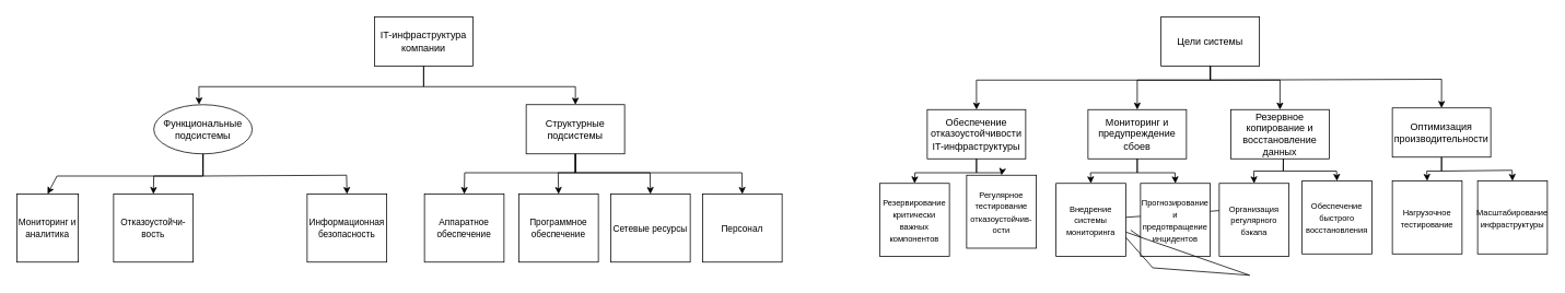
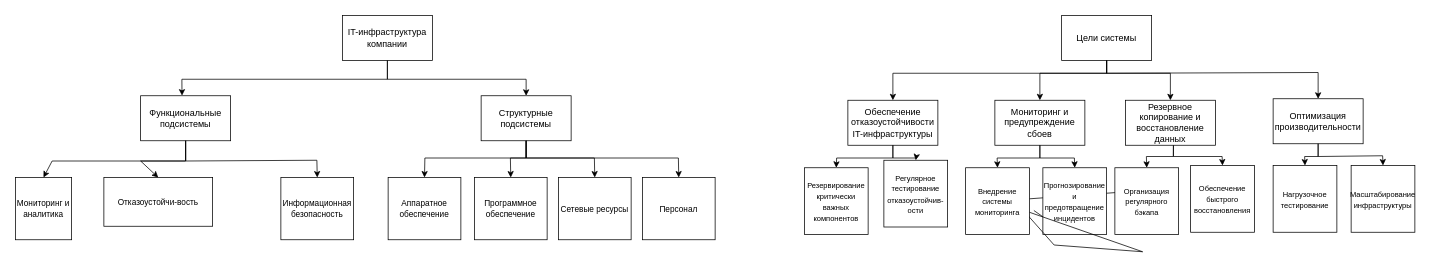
  <mxCell id="0" />
  <mxCell id="1" parent="0" />
  <mxCell id="2" value="&lt;font style=&quot;color: light-dark(rgb(0, 0, 0), rgb(0, 0, 0));&quot;&gt;Обеспечение отказоустойчивости IT-инфраструктуры&lt;/font&gt;" style="rounded=0;whiteSpace=wrap;html=1;fillColor=light-dark(#FFFFFF,#FFFFFF);strokeColor=light-dark(#000000,#000000);" vertex="1" parent="1"><mxGeometry x="1130" y="133" width="120" height="60" as="geometry" /></mxCell>
  <mxCell id="3" value="&lt;font style=&quot;color: light-dark(rgb(0, 0, 0), rgb(0, 0, 0));&quot;&gt;Мониторинг и предупреждение сбоев&lt;/font&gt;" style="rounded=0;whiteSpace=wrap;html=1;fillColor=light-dark(#FFFFFF,#FFFFFF);strokeColor=light-dark(#000000,#000000);" vertex="1" parent="1"><mxGeometry x="1326" y="133" width="120" height="60" as="geometry" /></mxCell>
  <mxCell id="4" value="&lt;font style=&quot;color: light-dark(rgb(0, 0, 0), rgb(0, 0, 0));&quot;&gt;Резервное копирование и восстановление данных&lt;/font&gt;" style="rounded=0;whiteSpace=wrap;html=1;fillColor=light-dark(#FFFFFF,#FFFFFF);strokeColor=light-dark(#000000,#000000);" vertex="1" parent="1"><mxGeometry x="1500" y="133" width="120" height="60" as="geometry" /></mxCell>
  <mxCell id="5" value="&lt;font style=&quot;color: light-dark(rgb(0, 0, 0), rgb(0, 0, 0));&quot;&gt;Оптимизация производительности&lt;/font&gt;" style="rounded=0;whiteSpace=wrap;html=1;fillColor=light-dark(#FFFFFF,#FFFFFF);strokeColor=light-dark(#000000,#000000);" vertex="1" parent="1"><mxGeometry x="1697" y="131" width="120" height="60" as="geometry" /></mxCell>
  <mxCell id="6" value="&lt;font style=&quot;color: light-dark(rgb(0, 0, 0), rgb(0, 0, 0));&quot;&gt;Цели системы&lt;/font&gt;" style="rounded=0;whiteSpace=wrap;html=1;fillColor=light-dark(#FFFFFF,#FFFFFF);strokeColor=light-dark(#000000,#000000);" vertex="1" parent="1"><mxGeometry x="1415" y="20" width="120" height="60" as="geometry" /></mxCell>
  <mxCell id="7" value="" style="endArrow=classic;html=1;rounded=0;" edge="1" parent="1"><mxGeometry width="50" height="50" relative="1" as="geometry"><mxPoint x="1410" y="239.926" as="sourcePoint" /><mxPoint x="1428" y="230" as="targetPoint" /></mxGeometry></mxCell>
  <mxCell id="8" value="" style="endArrow=none;html=1;rounded=0;" edge="1" parent="1" source="22"><mxGeometry relative="1" as="geometry"><mxPoint x="1342" y="255" as="sourcePoint" /><mxPoint x="1502" y="255" as="targetPoint" /><Array as="points" /></mxGeometry></mxCell>
  <mxCell id="9" value="" style="endArrow=classic;html=1;rounded=0;exitX=0.5;exitY=1;exitDx=0;exitDy=0;entryX=0.5;entryY=0;entryDx=0;entryDy=0;strokeColor=light-dark(#000000,#000000);" edge="1" parent="1" source="6" target="2"><mxGeometry width="50" height="50" relative="1" as="geometry"><mxPoint x="1434" y="180" as="sourcePoint" /><mxPoint x="1484" y="130" as="targetPoint" /><Array as="points"><mxPoint x="1475" y="97" /><mxPoint x="1190" y="97" /></Array></mxGeometry></mxCell>
  <mxCell id="10" value="" style="endArrow=classic;html=1;rounded=0;exitX=0.5;exitY=1;exitDx=0;exitDy=0;entryX=0.5;entryY=0;entryDx=0;entryDy=0;strokeColor=light-dark(#000000,#000000);" edge="1" parent="1" source="6" target="3"><mxGeometry width="50" height="50" relative="1" as="geometry"><mxPoint x="1485" y="90" as="sourcePoint" /><mxPoint x="1232" y="143" as="targetPoint" /><Array as="points"><mxPoint x="1475" y="97" /><mxPoint x="1386" y="97" /></Array></mxGeometry></mxCell>
  <mxCell id="11" value="" style="endArrow=classic;html=1;rounded=0;exitX=0.5;exitY=1;exitDx=0;exitDy=0;entryX=0.5;entryY=0;entryDx=0;entryDy=0;strokeColor=light-dark(#000000,#000000);" edge="1" parent="1" source="6" target="4"><mxGeometry width="50" height="50" relative="1" as="geometry"><mxPoint x="1477" y="84" as="sourcePoint" /><mxPoint x="1566" y="137" as="targetPoint" /><Array as="points"><mxPoint x="1475" y="97" /><mxPoint x="1560" y="97" /></Array></mxGeometry></mxCell>
  <mxCell id="12" value="" style="endArrow=classic;html=1;rounded=0;exitX=0.5;exitY=1;exitDx=0;exitDy=0;entryX=0.5;entryY=0;entryDx=0;entryDy=0;strokeColor=light-dark(#000000,#000000);" edge="1" parent="1" source="6" target="5"><mxGeometry width="50" height="50" relative="1" as="geometry"><mxPoint x="1485" y="90" as="sourcePoint" /><mxPoint x="1570" y="143" as="targetPoint" /><Array as="points"><mxPoint x="1475" y="97" /><mxPoint x="1757" y="96" /></Array></mxGeometry></mxCell>
  <mxCell id="13" value="&lt;font style=&quot;color: light-dark(rgb(0, 0, 0), rgb(0, 0, 0)); font-size: 10px;&quot;&gt;Резервирование критически важных компонентов&lt;/font&gt;" style="rounded=0;whiteSpace=wrap;html=1;fillColor=light-dark(#FFFFFF,#FFFFFF);strokeColor=light-dark(#000000,#000000);" vertex="1" parent="1"><mxGeometry x="1072" y="223" width="85" height="89" as="geometry" /></mxCell>
  <mxCell id="14" value="" style="endArrow=classic;html=1;rounded=0;" edge="1" parent="1"><mxGeometry width="50" height="50" relative="1" as="geometry"><mxPoint x="1378" y="280" as="sourcePoint" /><mxPoint x="1410" y="302.222" as="targetPoint" /></mxGeometry></mxCell>
  <mxCell id="15" value="&lt;font style=&quot;color: light-dark(rgb(0, 0, 0), rgb(0, 0, 0)); font-size: 10px;&quot;&gt;Регулярное тестирование отказоустойчив-ости&lt;/font&gt;" style="rounded=0;whiteSpace=wrap;html=1;fillColor=light-dark(#FFFFFF,#FFFFFF);strokeColor=light-dark(#000000,#000000);" vertex="1" parent="1"><mxGeometry x="1178" y="213" width="85" height="89" as="geometry" /></mxCell>
  <mxCell id="16" value="&lt;font style=&quot;color: light-dark(rgb(0, 0, 0), rgb(0, 0, 0)); font-size: 10px;&quot;&gt;Прогнозирование и предотвращение инцидентов&lt;/font&gt;" style="rounded=0;whiteSpace=wrap;html=1;fillColor=light-dark(#FFFFFF,#FFFFFF);strokeColor=light-dark(#000000,#000000);" vertex="1" parent="1"><mxGeometry x="1390" y="223" width="85" height="89" as="geometry" /></mxCell>
  <mxCell id="17" value="&lt;font style=&quot;color: light-dark(rgb(0, 0, 0), rgb(0, 0, 0)); font-size: 10px;&quot;&gt;Организация регулярного бэкапа&lt;/font&gt;" style="rounded=0;whiteSpace=wrap;html=1;fillColor=light-dark(#FFFFFF,#FFFFFF);strokeColor=light-dark(#000000,#000000);" vertex="1" parent="1"><mxGeometry x="1486" y="223" width="85" height="89" as="geometry" /></mxCell>
  <mxCell id="18" value="&lt;font style=&quot;color: light-dark(rgb(0, 0, 0), rgb(0, 0, 0)); font-size: 10px;&quot;&gt;Обеспечение быстрого восстановления&lt;/font&gt;" style="rounded=0;whiteSpace=wrap;html=1;fillColor=light-dark(#FFFFFF,#FFFFFF);strokeColor=light-dark(#000000,#000000);" vertex="1" parent="1"><mxGeometry x="1587" y="220" width="85" height="89" as="geometry" /></mxCell>
  <mxCell id="19" value="&lt;font style=&quot;color: light-dark(rgb(0, 0, 0), rgb(0, 0, 0)); font-size: 10px;&quot;&gt;Нагрузочное тестирование&lt;/font&gt;" style="rounded=0;whiteSpace=wrap;html=1;fillColor=light-dark(#FFFFFF,#FFFFFF);strokeColor=light-dark(#000000,#000000);" vertex="1" parent="1"><mxGeometry x="1697" y="220" width="85" height="89" as="geometry" /></mxCell>
  <mxCell id="20" value="&lt;font style=&quot;color: light-dark(rgb(0, 0, 0), rgb(0, 0, 0)); font-size: 10px;&quot;&gt;Масштабирование инфраструктуры&lt;/font&gt;" style="rounded=0;whiteSpace=wrap;html=1;fillColor=light-dark(#FFFFFF,#FFFFFF);strokeColor=light-dark(#000000,#000000);" vertex="1" parent="1"><mxGeometry x="1801" y="220" width="85" height="89" as="geometry" /></mxCell>
  <mxCell id="21" value="" style="endArrow=none;html=1;rounded=0;" edge="1" parent="1" target="22"><mxGeometry relative="1" as="geometry"><mxPoint x="1342" y="255" as="sourcePoint" /><mxPoint x="1502" y="255" as="targetPoint" /><Array as="points"><mxPoint x="1405" y="326" /><mxPoint x="1523" y="335" /></Array></mxGeometry></mxCell>
  <mxCell id="22" value="&lt;font style=&quot;color: light-dark(rgb(0, 0, 0), rgb(0, 0, 0)); font-size: 10px;&quot;&gt;Внедрение системы мониторинга&lt;/font&gt;" style="rounded=0;whiteSpace=wrap;html=1;fillColor=light-dark(#FFFFFF,#FFFFFF);strokeColor=light-dark(#000000,#000000);" vertex="1" parent="1"><mxGeometry x="1287" y="223" width="85" height="89" as="geometry" /></mxCell>
  <mxCell id="23" value="" style="endArrow=classic;html=1;rounded=0;exitX=0.5;exitY=1;exitDx=0;exitDy=0;entryX=0.5;entryY=0;entryDx=0;entryDy=0;strokeColor=light-dark(#000000,#000000);" edge="1" parent="1" source="2" target="13"><mxGeometry width="50" height="50" relative="1" as="geometry"><mxPoint x="1335" y="193" as="sourcePoint" /><mxPoint x="1050" y="246" as="targetPoint" /><Array as="points"><mxPoint x="1190" y="210" /><mxPoint x="1115" y="210" /></Array></mxGeometry></mxCell>
  <mxCell id="24" value="" style="endArrow=classic;html=1;rounded=0;exitX=0.5;exitY=1;exitDx=0;exitDy=0;entryX=0.5;entryY=0;entryDx=0;entryDy=0;strokeColor=light-dark(#000000,#000000);" edge="1" parent="1" source="2" target="15"><mxGeometry width="50" height="50" relative="1" as="geometry"><mxPoint x="1136" y="190" as="sourcePoint" /><mxPoint x="1211" y="220" as="targetPoint" /><Array as="points"><mxPoint x="1190" y="210" /><mxPoint x="1221" y="210" /></Array></mxGeometry></mxCell>
  <mxCell id="25" value="" style="endArrow=classic;html=1;rounded=0;exitX=0.5;exitY=1;exitDx=0;exitDy=0;entryX=0.5;entryY=0;entryDx=0;entryDy=0;strokeColor=light-dark(#000000,#000000);" edge="1" parent="1" source="3" target="22"><mxGeometry width="50" height="50" relative="1" as="geometry"><mxPoint x="1384" y="199" as="sourcePoint" /><mxPoint x="1309" y="229" as="targetPoint" /><Array as="points"><mxPoint x="1386" y="210" /><mxPoint x="1329" y="210" /></Array></mxGeometry></mxCell>
  <mxCell id="26" value="" style="endArrow=classic;html=1;rounded=0;exitX=0.5;exitY=1;exitDx=0;exitDy=0;entryX=0.5;entryY=0;entryDx=0;entryDy=0;strokeColor=light-dark(#000000,#000000);" edge="1" parent="1" source="3" target="16"><mxGeometry width="50" height="50" relative="1" as="geometry"><mxPoint x="1396" y="203" as="sourcePoint" /><mxPoint x="1340" y="233" as="targetPoint" /><Array as="points"><mxPoint x="1386" y="210" /><mxPoint x="1432" y="210" /></Array></mxGeometry></mxCell>
  <mxCell id="27" value="" style="endArrow=classic;html=1;rounded=0;exitX=0.533;exitY=1.006;exitDx=0;exitDy=0;entryX=0.5;entryY=0;entryDx=0;entryDy=0;strokeColor=light-dark(#000000,#000000);exitPerimeter=0;" edge="1" parent="1" source="4" target="17"><mxGeometry width="50" height="50" relative="1" as="geometry"><mxPoint x="1562" y="198" as="sourcePoint" /><mxPoint x="1506" y="228" as="targetPoint" /><Array as="points"><mxPoint x="1564" y="208" /><mxPoint x="1528" y="208" /></Array></mxGeometry></mxCell>
  <mxCell id="28" value="" style="endArrow=classic;html=1;rounded=0;exitX=0.535;exitY=0.999;exitDx=0;exitDy=0;entryX=0.5;entryY=0;entryDx=0;entryDy=0;strokeColor=light-dark(#000000,#000000);exitPerimeter=0;" edge="1" parent="1" source="4" target="18"><mxGeometry width="50" height="50" relative="1" as="geometry"><mxPoint x="1574" y="203" as="sourcePoint" /><mxPoint x="1539" y="233" as="targetPoint" /><Array as="points"><mxPoint x="1564" y="208" /><mxPoint x="1629" y="208" /></Array></mxGeometry></mxCell>
  <mxCell id="29" value="" style="endArrow=classic;html=1;rounded=0;exitX=0.5;exitY=1;exitDx=0;exitDy=0;entryX=0.5;entryY=0;entryDx=0;entryDy=0;strokeColor=light-dark(#000000,#000000);" edge="1" parent="1" source="5" target="19"><mxGeometry width="50" height="50" relative="1" as="geometry"><mxPoint x="1764" y="197" as="sourcePoint" /><mxPoint x="1729" y="227" as="targetPoint" /><Array as="points"><mxPoint x="1757" y="208" /><mxPoint x="1739" y="208" /></Array></mxGeometry></mxCell>
  <mxCell id="30" value="" style="endArrow=classic;html=1;rounded=0;exitX=0.5;exitY=1;exitDx=0;exitDy=0;entryX=0.5;entryY=0;entryDx=0;entryDy=0;strokeColor=light-dark(#000000,#000000);" edge="1" parent="1" source="5" target="20"><mxGeometry width="50" height="50" relative="1" as="geometry"><mxPoint x="1767" y="201" as="sourcePoint" /><mxPoint x="1750" y="230" as="targetPoint" /><Array as="points"><mxPoint x="1757" y="208" /><mxPoint x="1843" y="207" /></Array></mxGeometry></mxCell>
  <mxCell id="31" value="&lt;font style=&quot;color: light-dark(rgb(0, 0, 0), rgb(0, 0, 0));&quot;&gt;IT-инфраструктура компании&lt;/font&gt;" style="rounded=0;whiteSpace=wrap;html=1;fillColor=light-dark(#FFFFFF,#FFFFFF);strokeColor=light-dark(#000000,#000000);" vertex="1" parent="1"><mxGeometry x="456" y="20" width="120" height="60" as="geometry" /></mxCell>
- <mxCell id="32" value="&lt;font style=&quot;color: light-dark(rgb(0, 0, 0), rgb(0, 0, 0));&quot;&gt;Функциональные подсистемы&lt;/font&gt;" style="ellipse;whiteSpace=wrap;html=1;fillColor=light-dark(#FFFFFF,#FFFFFF);strokeColor=light-dark(#000000,#000000);" vertex="1" parent="1"><mxGeometry x="187" y="127" width="120" height="60" as="geometry" /></mxCell>
+ <mxCell id="32" value="&lt;font style=&quot;color: light-dark(rgb(0, 0, 0), rgb(0, 0, 0));&quot;&gt;Функциональные подсистемы&lt;/font&gt;" style="rounded=0;whiteSpace=wrap;html=1;fillColor=light-dark(#FFFFFF,#FFFFFF);strokeColor=light-dark(#000000,#000000);" vertex="1" parent="1"><mxGeometry x="187" y="127" width="120" height="60" as="geometry" /></mxCell>
  <mxCell id="33" value="&lt;font style=&quot;color: light-dark(rgb(0, 0, 0), rgb(0, 0, 0));&quot;&gt;Структурные подсистемы&lt;/font&gt;" style="rounded=0;whiteSpace=wrap;html=1;fillColor=light-dark(#FFFFFF,#FFFFFF);strokeColor=light-dark(#000000,#000000);" vertex="1" parent="1"><mxGeometry x="641" y="127" width="120" height="60" as="geometry" /></mxCell>
  <mxCell id="34" value="&lt;font style=&quot;color: light-dark(rgb(0, 0, 0), rgb(0, 0, 0));&quot;&gt;Мониторинг и аналитика&lt;/font&gt;" style="rounded=0;whiteSpace=wrap;html=1;fillColor=light-dark(#FFFFFF,#FFFFFF);strokeColor=light-dark(#000000,#000000);fontSize=11;" vertex="1" parent="1"><mxGeometry x="20" y="236" width="75" height="83" as="geometry" /></mxCell>
- <mxCell id="35" value="&lt;font style=&quot;color: light-dark(rgb(0, 0, 0), rgb(0, 0, 0));&quot;&gt;Отказоустойчи-вость&lt;/font&gt;" style="rounded=0;whiteSpace=wrap;html=1;fillColor=light-dark(#FFFFFF,#FFFFFF);strokeColor=light-dark(#000000,#000000);fontSize=11;" vertex="1" parent="1"><mxGeometry x="138" y="236" width="97" height="83" as="geometry" /></mxCell>
+ <mxCell id="35" value="&lt;font style=&quot;color: light-dark(rgb(0, 0, 0), rgb(0, 0, 0));&quot;&gt;Отказоустойчи-вость&lt;/font&gt;" style="rounded=0;whiteSpace=wrap;html=1;fillColor=light-dark(#FFFFFF,#FFFFFF);strokeColor=light-dark(#000000,#000000);fontSize=11;" vertex="1" parent="1"><mxGeometry x="138" y="236" width="145" height="65" as="geometry" /></mxCell>
  <mxCell id="36" value="&lt;font style=&quot;color: light-dark(rgb(0, 0, 0), rgb(0, 0, 0));&quot;&gt;Информационная безопасность&lt;/font&gt;" style="rounded=0;whiteSpace=wrap;html=1;fillColor=light-dark(#FFFFFF,#FFFFFF);strokeColor=light-dark(#000000,#000000);fontSize=11;" vertex="1" parent="1"><mxGeometry x="374" y="236" width="97" height="83" as="geometry" /></mxCell>
  <mxCell id="37" value="&lt;font style=&quot;color: light-dark(rgb(0, 0, 0), rgb(0, 0, 0));&quot;&gt;Аппаратное обеспечение&lt;/font&gt;" style="rounded=0;whiteSpace=wrap;html=1;fillColor=light-dark(#FFFFFF,#FFFFFF);strokeColor=light-dark(#000000,#000000);fontSize=11;" vertex="1" parent="1"><mxGeometry x="517" y="236" width="97" height="83" as="geometry" /></mxCell>
  <mxCell id="38" value="&lt;font style=&quot;color: light-dark(rgb(0, 0, 0), rgb(0, 0, 0));&quot;&gt;Программное обеспечение&lt;/font&gt;" style="rounded=0;whiteSpace=wrap;html=1;fillColor=light-dark(#FFFFFF,#FFFFFF);strokeColor=light-dark(#000000,#000000);fontSize=11;" vertex="1" parent="1"><mxGeometry x="632" y="236" width="97" height="83" as="geometry" /></mxCell>
  <mxCell id="39" value="&lt;font style=&quot;color: light-dark(rgb(0, 0, 0), rgb(0, 0, 0));&quot;&gt;Сетевые ресурсы&lt;/font&gt;" style="rounded=0;whiteSpace=wrap;html=1;fillColor=light-dark(#FFFFFF,#FFFFFF);strokeColor=light-dark(#000000,#000000);fontSize=11;" vertex="1" parent="1"><mxGeometry x="744" y="236" width="97" height="83" as="geometry" /></mxCell>
  <mxCell id="40" value="&lt;font style=&quot;color: light-dark(rgb(0, 0, 0), rgb(0, 0, 0));&quot;&gt;Персонал&lt;/font&gt;" style="rounded=0;whiteSpace=wrap;html=1;fillColor=light-dark(#FFFFFF,#FFFFFF);strokeColor=light-dark(#000000,#000000);fontSize=11;" vertex="1" parent="1"><mxGeometry x="856" y="236" width="97" height="83" as="geometry" /></mxCell>
  <mxCell id="41" value="" style="endArrow=classic;html=1;rounded=0;exitX=0.5;exitY=1;exitDx=0;exitDy=0;entryX=0.46;entryY=-0.003;entryDx=0;entryDy=0;strokeColor=light-dark(#000000,#000000);entryPerimeter=0;" edge="1" parent="1" source="31" target="32"><mxGeometry width="50" height="50" relative="1" as="geometry"><mxPoint x="511" y="97" as="sourcePoint" /><mxPoint x="436" y="127" as="targetPoint" /><Array as="points"><mxPoint x="516" y="105" /><mxPoint x="242" y="105" /></Array></mxGeometry></mxCell>
  <mxCell id="42" value="" style="endArrow=classic;html=1;rounded=0;exitX=0.5;exitY=1;exitDx=0;exitDy=0;entryX=0.5;entryY=0;entryDx=0;entryDy=0;strokeColor=light-dark(#000000,#000000);" edge="1" parent="1" source="31" target="33"><mxGeometry width="50" height="50" relative="1" as="geometry"><mxPoint x="526" y="88" as="sourcePoint" /><mxPoint x="796" y="135" as="targetPoint" /><Array as="points"><mxPoint x="516" y="105" /><mxPoint x="701" y="105" /></Array></mxGeometry></mxCell>
  <mxCell id="43" value="" style="endArrow=classic;html=1;rounded=0;exitX=0.5;exitY=1;exitDx=0;exitDy=0;entryX=0.5;entryY=0;entryDx=0;entryDy=0;strokeColor=light-dark(#000000,#000000);" edge="1" parent="1" source="32" target="34"><mxGeometry width="50" height="50" relative="1" as="geometry"><mxPoint x="348" y="189" as="sourcePoint" /><mxPoint x="74" y="236" as="targetPoint" /><Array as="points"><mxPoint x="247" y="214" /><mxPoint x="69" y="214" /></Array></mxGeometry></mxCell>
  <mxCell id="44" value="" style="endArrow=classic;html=1;rounded=0;entryX=0.5;entryY=0;entryDx=0;entryDy=0;strokeColor=light-dark(#000000,#000000);exitX=0.5;exitY=1;exitDx=0;exitDy=0;" edge="1" parent="1" source="32" target="35"><mxGeometry width="50" height="50" relative="1" as="geometry"><mxPoint x="252" y="197" as="sourcePoint" /><mxPoint x="79" y="246" as="targetPoint" /><Array as="points"><mxPoint x="247" y="214" /><mxPoint x="187" y="214" /></Array></mxGeometry></mxCell>
  <mxCell id="45" value="" style="endArrow=classic;html=1;rounded=0;entryX=0.5;entryY=0;entryDx=0;entryDy=0;strokeColor=light-dark(#000000,#000000);exitX=0.5;exitY=1;exitDx=0;exitDy=0;" edge="1" parent="1" source="32" target="36"><mxGeometry width="50" height="50" relative="1" as="geometry"><mxPoint x="257" y="197" as="sourcePoint" /><mxPoint x="319" y="246" as="targetPoint" /><Array as="points"><mxPoint x="247" y="214" /><mxPoint x="422" y="213" /></Array></mxGeometry></mxCell>
  <mxCell id="46" value="" style="endArrow=classic;html=1;rounded=0;exitX=0.5;exitY=1;exitDx=0;exitDy=0;entryX=0.5;entryY=0;entryDx=0;entryDy=0;strokeColor=light-dark(#000000,#000000);" edge="1" parent="1" source="33" target="37"><mxGeometry width="50" height="50" relative="1" as="geometry"><mxPoint x="702" y="199" as="sourcePoint" /><mxPoint x="524" y="248" as="targetPoint" /><Array as="points"><mxPoint x="701" y="210" /><mxPoint x="566" y="210" /></Array></mxGeometry></mxCell>
  <mxCell id="47" value="" style="endArrow=classic;html=1;rounded=0;exitX=0.5;exitY=1;exitDx=0;exitDy=0;entryX=0.5;entryY=0;entryDx=0;entryDy=0;strokeColor=light-dark(#000000,#000000);" edge="1" parent="1" source="33" target="38"><mxGeometry width="50" height="50" relative="1" as="geometry"><mxPoint x="712" y="197" as="sourcePoint" /><mxPoint x="576" y="246" as="targetPoint" /><Array as="points"><mxPoint x="701" y="210" /><mxPoint x="680" y="210" /></Array></mxGeometry></mxCell>
  <mxCell id="48" value="" style="endArrow=classic;html=1;rounded=0;exitX=0.5;exitY=1;exitDx=0;exitDy=0;entryX=0.5;entryY=0;entryDx=0;entryDy=0;strokeColor=light-dark(#000000,#000000);" edge="1" parent="1" source="33" target="39"><mxGeometry width="50" height="50" relative="1" as="geometry"><mxPoint x="712" y="196" as="sourcePoint" /><mxPoint x="691" y="246" as="targetPoint" /><Array as="points"><mxPoint x="701" y="210" /><mxPoint x="792" y="210" /></Array></mxGeometry></mxCell>
  <mxCell id="49" value="" style="endArrow=classic;html=1;rounded=0;exitX=0.5;exitY=1;exitDx=0;exitDy=0;entryX=0.5;entryY=0;entryDx=0;entryDy=0;strokeColor=light-dark(#000000,#000000);" edge="1" parent="1" source="33" target="40"><mxGeometry width="50" height="50" relative="1" as="geometry"><mxPoint x="711" y="197" as="sourcePoint" /><mxPoint x="803" y="246" as="targetPoint" /><Array as="points"><mxPoint x="701" y="210" /><mxPoint x="904" y="210" /></Array></mxGeometry></mxCell>
